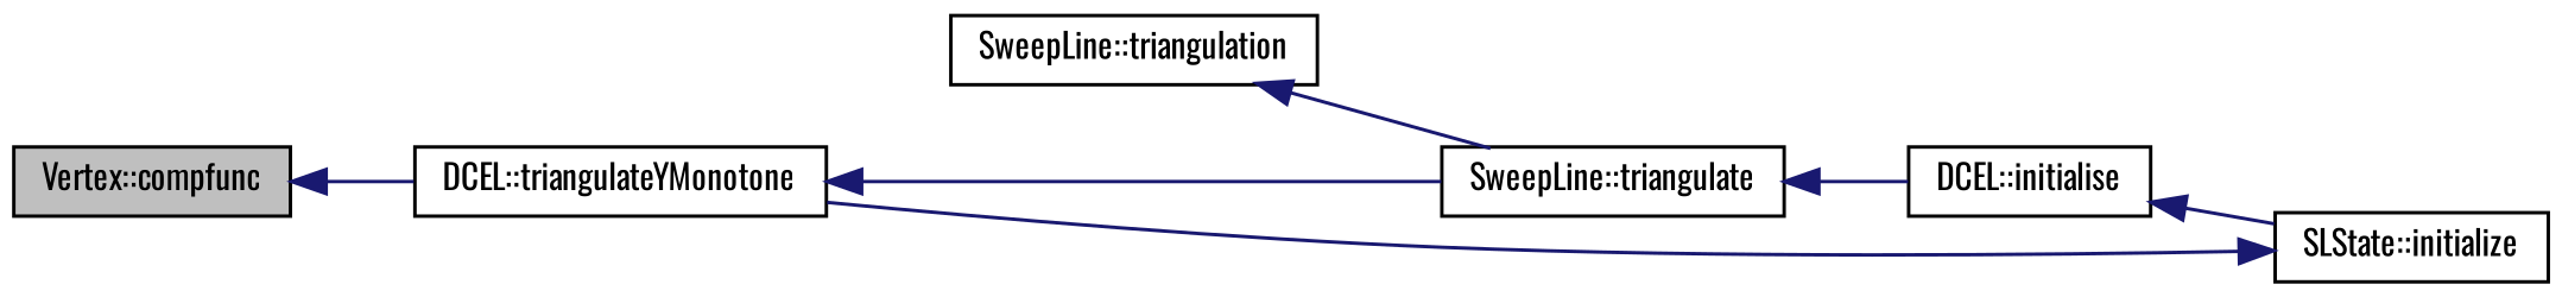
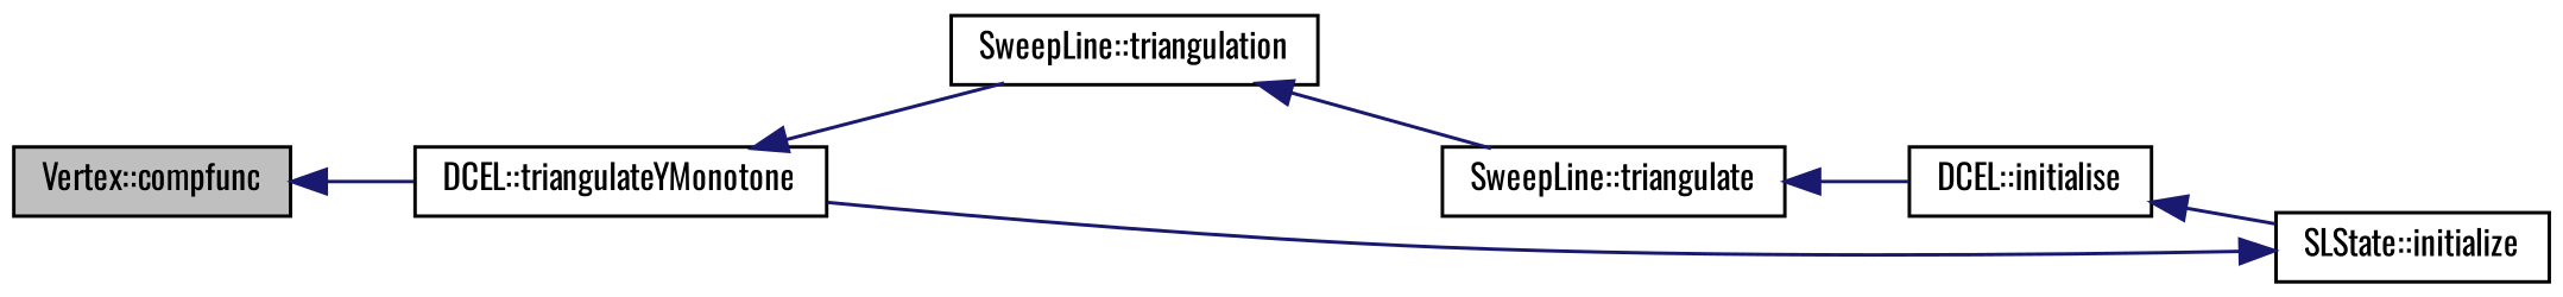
  digraph {
    fontname=Oswald
    rankdir=LR
    node [color=black fillcolor=white fontname=Oswald fontsize=10 shape=record style=filled]
    edge [color=midnightblue dir=back fontname=Oswald fontsize=10 labelfontname=Helvetica labelfontsize=10 style=solid]
    n1 [fillcolor=grey75 fontcolor=black height=0.2 label="Vertex::compfunc" width=0.4]
    n2 [height=0.2 label="DCEL::triangulateYMonotone" width=0.4]
    n3 [height=0.2 label="DCEL::initialise" width=0.4]
    n4 [height=0.2 label="SLState::initialize" width=0.4]
    n5 [height=0.2 label="SweepLine::triangulation" width=0.4]
    n6 [height=0.2 label="SweepLine::triangulate" width=0.4]
    n1 -> n2
-   n2 -> n6
+   n2 -> n5
    n3 -> n4
    n4 -> n2
    n5 -> n6
    n6 -> n3
  }
